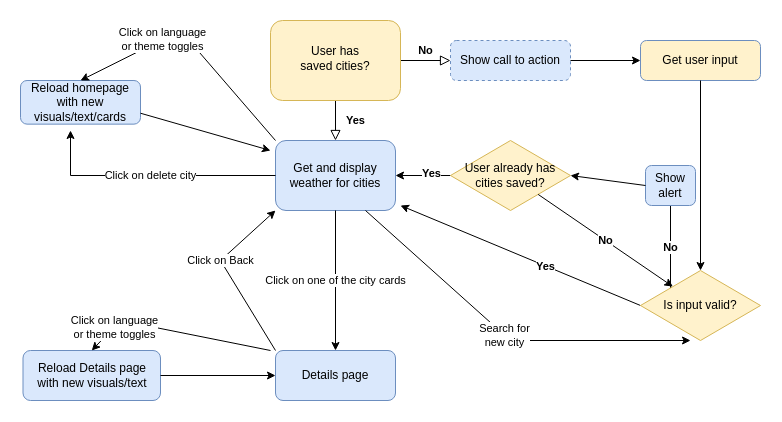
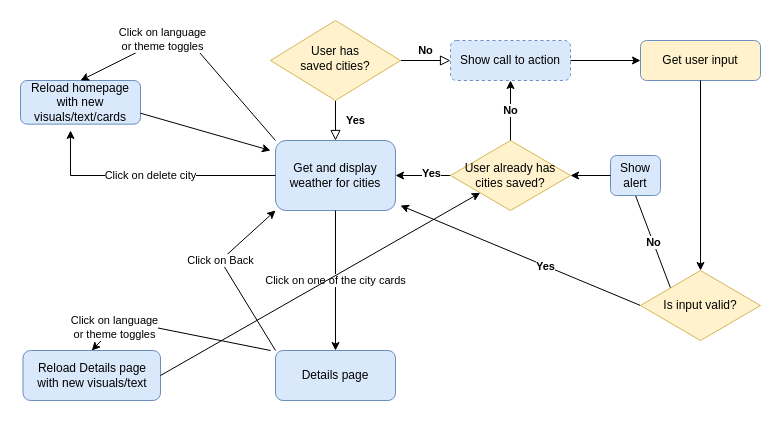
  <mxCell id="0" />
  <mxCell id="1" parent="0" />
  <mxCell id="2" value="Yes" style="rounded=0;html=1;jettySize=auto;orthogonalLoop=1;fontSize=11;endArrow=block;endFill=0;endSize=8;strokeWidth=1;shadow=0;labelBackgroundColor=none;edgeStyle=orthogonalEdgeStyle;entryX=0.5;entryY=0;entryDx=0;entryDy=0;fontStyle=1" parent="1" source="4" target="12" edge="1"><mxGeometry y="20" relative="1" as="geometry"><mxPoint as="offset" /><mxPoint x="335" y="140" as="targetPoint" /></mxGeometry></mxCell>
  <mxCell id="3" value="No" style="edgeStyle=orthogonalEdgeStyle;rounded=0;html=1;jettySize=auto;orthogonalLoop=1;fontSize=11;endArrow=block;endFill=0;endSize=8;strokeWidth=1;shadow=0;labelBackgroundColor=none;fontStyle=1" parent="1" source="4" target="5" edge="1"><mxGeometry y="10" relative="1" as="geometry"><mxPoint as="offset" /></mxGeometry></mxCell>
- <mxCell id="4" value="User has &lt;br&gt;saved cities?" style="whiteSpace=wrap;html=1;shadow=0;fontFamily=Helvetica;fontSize=12;align=center;strokeWidth=1;spacing=6;spacingTop=-4;fillColor=#fff2cc;strokeColor=#d6b656;rounded=1;" parent="1" vertex="1"><mxGeometry x="270" y="20" width="130" height="80" as="geometry" /></mxCell>
+ <mxCell id="4" value="User has &lt;br&gt;saved cities?" style="rhombus;whiteSpace=wrap;html=1;shadow=0;fontFamily=Helvetica;fontSize=12;align=center;strokeWidth=1;spacing=6;spacingTop=-4;fillColor=#fff2cc;strokeColor=#d6b656;" parent="1" vertex="1"><mxGeometry x="270" y="20" width="130" height="80" as="geometry" /></mxCell>
  <mxCell id="5" value="Show call to action" style="rounded=1;whiteSpace=wrap;html=1;fontSize=12;glass=0;strokeWidth=1;shadow=0;fillColor=#dae8fc;strokeColor=#6c8ebf;dashed=1;" parent="1" vertex="1"><mxGeometry x="450" y="40" width="120" height="40" as="geometry" /></mxCell>
  <mxCell id="6" value="Get user input" style="rounded=1;whiteSpace=wrap;html=1;fillColor=#fff2cc;strokeColor=#6c8ebf;" parent="1" vertex="1"><mxGeometry x="640" y="40" width="120" height="40" as="geometry" /></mxCell>
  <mxCell id="7" value="" style="endArrow=classic;html=1;rounded=0;exitX=1;exitY=0.5;exitDx=0;exitDy=0;" parent="1" source="5" edge="1"><mxGeometry width="50" height="50" relative="1" as="geometry"><mxPoint x="580" y="60" as="sourcePoint" /><mxPoint x="640" y="60" as="targetPoint" /></mxGeometry></mxCell>
  <mxCell id="8" value="" style="endArrow=classic;html=1;rounded=0;exitX=0.5;exitY=1;exitDx=0;exitDy=0;" parent="1" source="6" target="16" edge="1"><mxGeometry width="50" height="50" relative="1" as="geometry"><mxPoint x="580" y="70" as="sourcePoint" /><mxPoint x="580" y="130" as="targetPoint" /></mxGeometry></mxCell>
  <mxCell id="9" value="&lt;b&gt;No&lt;/b&gt;" style="endArrow=none;html=1;rounded=0;entryX=0.5;entryY=1;entryDx=0;entryDy=0;exitX=0;exitY=0;exitDx=0;exitDy=0;" parent="1" source="16" target="24" edge="1"><mxGeometry width="50" height="50" relative="1" as="geometry"><mxPoint x="510" y="120" as="sourcePoint" /><mxPoint x="630" y="155" as="targetPoint" /></mxGeometry></mxCell>
  <mxCell id="10" value="" style="endArrow=classic;html=1;rounded=0;exitX=0;exitY=0.5;exitDx=0;exitDy=0;" parent="1" source="16" edge="1"><mxGeometry width="50" height="50" relative="1" as="geometry"><mxPoint x="450" y="140" as="sourcePoint" /><mxPoint x="400" y="205" as="targetPoint" /></mxGeometry></mxCell>
  <mxCell id="11" value="&lt;b&gt;Yes&lt;/b&gt;" style="edgeLabel;html=1;align=center;verticalAlign=middle;resizable=0;points=[];" vertex="1" connectable="0" parent="10"><mxGeometry x="-0.198" relative="1" as="geometry"><mxPoint as="offset" /></mxGeometry></mxCell>
  <mxCell id="12" value="Get and display weather for cities" style="rounded=1;whiteSpace=wrap;html=1;fillColor=#dae8fc;strokeColor=#6c8ebf;" parent="1" vertex="1"><mxGeometry x="275" y="140" width="120" height="70" as="geometry" /></mxCell>
  <mxCell id="13" value="Details page" style="rounded=1;whiteSpace=wrap;html=1;fillColor=#dae8fc;strokeColor=#6c8ebf;" parent="1" vertex="1"><mxGeometry x="275" y="350" width="120" height="50" as="geometry" /></mxCell>
  <mxCell id="14" value="Reload homepage&lt;br&gt;with new visuals/text/cards" style="rounded=1;whiteSpace=wrap;html=1;fillColor=#dae8fc;strokeColor=#6c8ebf;" parent="1" vertex="1"><mxGeometry x="20" y="80" width="120" height="43.64" as="geometry" /></mxCell>
  <mxCell id="15" value="Click on one of the city cards" style="endArrow=classic;html=1;rounded=0;exitX=0.5;exitY=1;exitDx=0;exitDy=0;entryX=0.5;entryY=0;entryDx=0;entryDy=0;" parent="1" source="12" target="13" edge="1"><mxGeometry width="50" height="50" relative="1" as="geometry"><mxPoint x="420" y="240" as="sourcePoint" /><mxPoint x="340" y="270" as="targetPoint" /><Array as="points" /></mxGeometry></mxCell>
  <mxCell id="16" value="Is input valid?" style="rhombus;whiteSpace=wrap;html=1;fillColor=#fff2cc;strokeColor=#d6b656;" vertex="1" parent="1"><mxGeometry x="640" y="270" width="120" height="70" as="geometry" /></mxCell>
  <mxCell id="17" value="Click on language&lt;br&gt;or theme toggles" style="endArrow=classic;html=1;rounded=0;exitX=0;exitY=0;exitDx=0;exitDy=0;entryX=0.5;entryY=0;entryDx=0;entryDy=0;" edge="1" parent="1" source="12" target="14"><mxGeometry x="0.291" width="50" height="50" relative="1" as="geometry"><mxPoint x="345" y="220" as="sourcePoint" /><mxPoint x="480" y="260" as="targetPoint" /><Array as="points"><mxPoint x="180" y="30" /></Array><mxPoint as="offset" /></mxGeometry></mxCell>
  <mxCell id="18" value="Click on Back" style="endArrow=classic;html=1;rounded=0;exitX=0;exitY=0;exitDx=0;exitDy=0;entryX=0;entryY=1;entryDx=0;entryDy=0;" edge="1" parent="1" source="13" target="12"><mxGeometry x="0.173" width="50" height="50" relative="1" as="geometry"><mxPoint x="520" y="210" as="sourcePoint" /><mxPoint x="570" y="160" as="targetPoint" /><Array as="points"><mxPoint x="220" y="260" /></Array><mxPoint as="offset" /></mxGeometry></mxCell>
  <mxCell id="19" value="" style="endArrow=classic;html=1;rounded=0;exitX=1;exitY=0.75;exitDx=0;exitDy=0;" edge="1" parent="1" source="14"><mxGeometry width="50" height="50" relative="1" as="geometry"><mxPoint x="520" y="210" as="sourcePoint" /><mxPoint x="270" y="150" as="targetPoint" /></mxGeometry></mxCell>
  <mxCell id="20" value="" style="edgeStyle=orthogonalEdgeStyle;rounded=0;orthogonalLoop=1;jettySize=auto;html=1;" edge="1" parent="1" source="22" target="12"><mxGeometry relative="1" as="geometry" /></mxCell>
  <mxCell id="21" value="&lt;b&gt;Yes&lt;/b&gt;" style="edgeLabel;html=1;align=center;verticalAlign=middle;resizable=0;points=[];" vertex="1" connectable="0" parent="20"><mxGeometry x="-0.273" y="-3" relative="1" as="geometry"><mxPoint as="offset" /></mxGeometry></mxCell>
  <mxCell id="22" value="User already has cities saved?" style="rhombus;whiteSpace=wrap;html=1;fillColor=#fff2cc;strokeColor=#d6b656;" vertex="1" parent="1"><mxGeometry x="450" y="140" width="120" height="70" as="geometry" /></mxCell>
- <mxCell id="23" value="&lt;b&gt;No&lt;/b&gt;" style="endArrow=classic;html=1;rounded=0;" edge="1" parent="1" source="22" target="16"><mxGeometry width="50" height="50" relative="1" as="geometry"><mxPoint x="544" y="125" as="sourcePoint" /><mxPoint x="489" y="80" as="targetPoint" /></mxGeometry></mxCell>
- <mxCell id="24" value="Show alert" style="rounded=1;whiteSpace=wrap;html=1;fillColor=#dae8fc;strokeColor=#6c8ebf;" vertex="1" parent="1"><mxGeometry x="645" y="165" width="50" height="40" as="geometry" /></mxCell>
+ <mxCell id="23" value="&lt;b&gt;No&lt;/b&gt;" style="endArrow=classic;html=1;rounded=0;entryX=0.5;entryY=1;entryDx=0;entryDy=0;" edge="1" parent="1" source="22" target="5"><mxGeometry width="50" height="50" relative="1" as="geometry"><mxPoint x="544" y="125" as="sourcePoint" /><mxPoint x="489" y="80" as="targetPoint" /></mxGeometry></mxCell>
+ <mxCell id="24" value="Show alert" style="rounded=1;whiteSpace=wrap;html=1;fillColor=#dae8fc;strokeColor=#6c8ebf;" vertex="1" parent="1"><mxGeometry x="610" y="155" width="50" height="40" as="geometry" /></mxCell>
  <mxCell id="25" value="" style="endArrow=classic;html=1;rounded=0;exitX=0;exitY=0.5;exitDx=0;exitDy=0;entryX=1;entryY=0.5;entryDx=0;entryDy=0;" edge="1" parent="1" source="24" target="22"><mxGeometry width="50" height="50" relative="1" as="geometry"><mxPoint x="430" y="240" as="sourcePoint" /><mxPoint x="480" y="190" as="targetPoint" /></mxGeometry></mxCell>
- <mxCell id="26" value="Search for&lt;br&gt;new city" style="endArrow=classic;html=1;rounded=0;exitX=0.75;exitY=1;exitDx=0;exitDy=0;entryX=0.417;entryY=1;entryDx=0;entryDy=0;entryPerimeter=0;" edge="1" parent="1" source="12" target="16"><mxGeometry x="-0.002" width="50" height="50" relative="1" as="geometry"><mxPoint x="430" y="240" as="sourcePoint" /><mxPoint x="480" y="190" as="targetPoint" /><Array as="points"><mxPoint x="510" y="340" /></Array><mxPoint as="offset" /></mxGeometry></mxCell>
  <mxCell id="27" value="Reload Details page&lt;br&gt;with new visuals/text" style="rounded=1;whiteSpace=wrap;html=1;fillColor=#dae8fc;strokeColor=#6c8ebf;" vertex="1" parent="1"><mxGeometry x="22.5" y="350" width="137.5" height="50" as="geometry" /></mxCell>
  <mxCell id="28" value="Click on language&lt;br&gt;or theme toggles" style="endArrow=classic;html=1;rounded=0;exitX=0;exitY=0;exitDx=0;exitDy=0;entryX=0.5;entryY=0;entryDx=0;entryDy=0;" edge="1" parent="1" target="27"><mxGeometry x="0.661" width="50" height="50" relative="1" as="geometry"><mxPoint x="270" y="350" as="sourcePoint" /><mxPoint x="475" y="470" as="targetPoint" /><Array as="points"><mxPoint x="120" y="320" /></Array><mxPoint as="offset" /></mxGeometry></mxCell>
- <mxCell id="29" value="" style="endArrow=classic;html=1;rounded=0;exitX=1;exitY=0.5;exitDx=0;exitDy=0;entryX=0;entryY=0.5;entryDx=0;entryDy=0;" edge="1" parent="1" source="27" target="13"><mxGeometry width="50" height="50" relative="1" as="geometry"><mxPoint x="515" y="420" as="sourcePoint" /><mxPoint x="265" y="380" as="targetPoint" /></mxGeometry></mxCell>
+ <mxCell id="29" value="" style="endArrow=classic;html=1;rounded=0;exitX=1;exitY=0.5;exitDx=0;exitDy=0;" edge="1" parent="1" source="27" target="22"><mxGeometry width="50" height="50" relative="1" as="geometry"><mxPoint x="515" y="420" as="sourcePoint" /><mxPoint x="265" y="380" as="targetPoint" /></mxGeometry></mxCell>
  <mxCell id="30" value="&lt;span&gt;&lt;span style=&quot;font-weight: normal;&quot;&gt;Click on delete city&lt;/span&gt;&lt;br&gt;&lt;/span&gt;" style="endArrow=classic;html=1;rounded=0;exitX=0;exitY=0.5;exitDx=0;exitDy=0;fontStyle=1" edge="1" parent="1" source="12"><mxGeometry x="-0.003" width="50" height="50" relative="1" as="geometry"><mxPoint x="285" y="150" as="sourcePoint" /><mxPoint x="70" y="130" as="targetPoint" /><Array as="points"><mxPoint x="70" y="175" /></Array><mxPoint as="offset" /></mxGeometry></mxCell>
